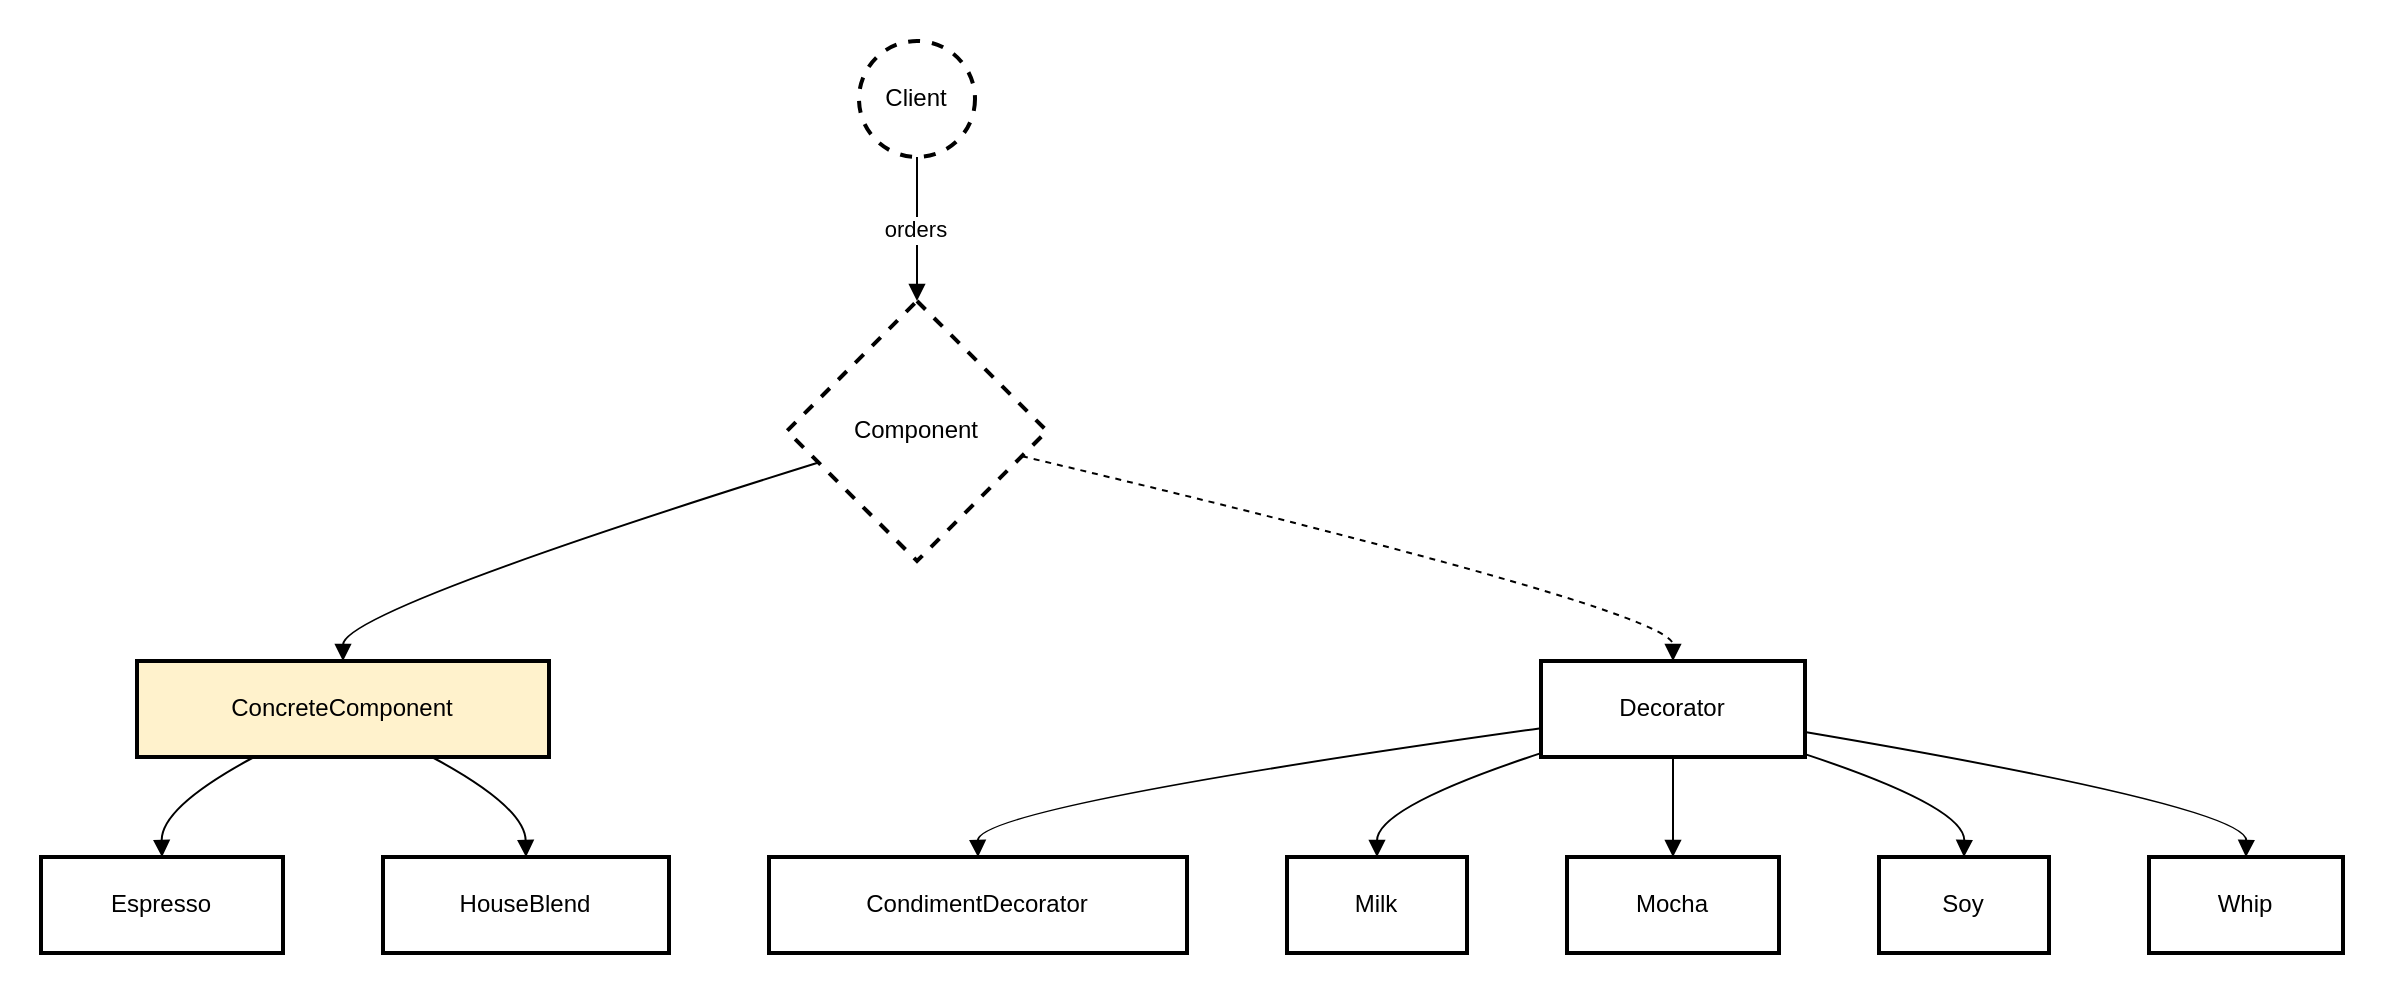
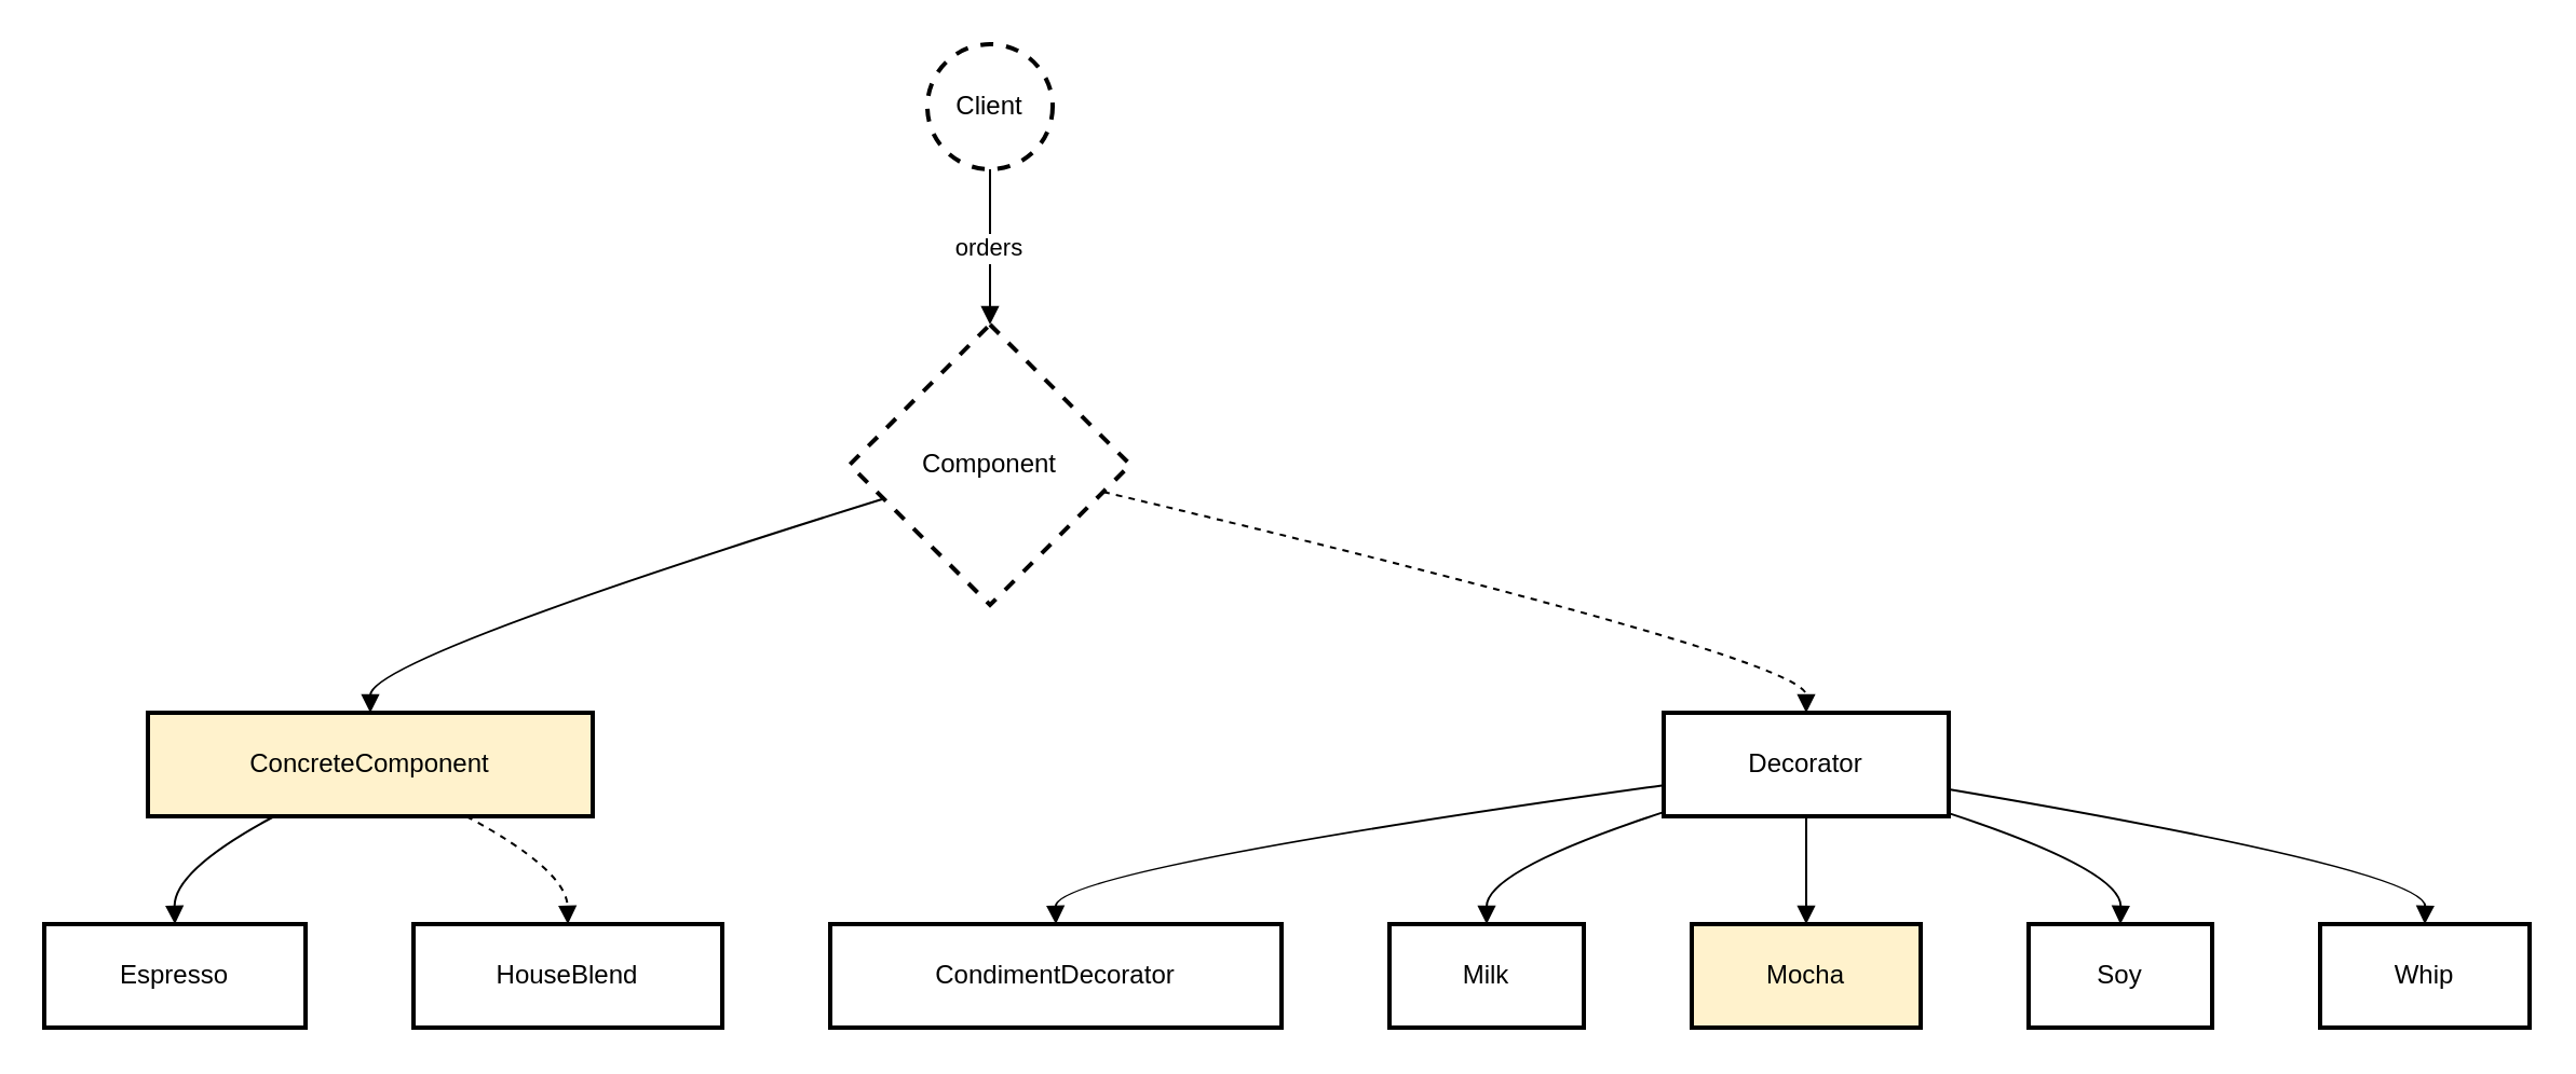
  <mxCell id="0" />
  <mxCell id="1" parent="0" />
  <mxCell id="2" value="Client" style="ellipse;aspect=fixed;strokeWidth=2;whiteSpace=wrap;dashed=1;" vertex="1" parent="1"><mxGeometry x="429" y="20" width="58" height="58" as="geometry" /></mxCell>
  <mxCell id="3" value="Component" style="rhombus;strokeWidth=2;whiteSpace=wrap;dashed=1;" vertex="1" parent="1"><mxGeometry x="393" y="150" width="130" height="130" as="geometry" /></mxCell>
  <mxCell id="4" value="ConcreteComponent" style="whiteSpace=wrap;strokeWidth=2;fillColor=#fff2cc;" vertex="1" parent="1"><mxGeometry x="68" y="330" width="206" height="48" as="geometry" /></mxCell>
  <mxCell id="5" value="Decorator" style="whiteSpace=wrap;strokeWidth=2;" vertex="1" parent="1"><mxGeometry x="770" y="330" width="132" height="48" as="geometry" /></mxCell>
  <mxCell id="6" value="CondimentDecorator" style="whiteSpace=wrap;strokeWidth=2;" vertex="1" parent="1"><mxGeometry x="384" y="428" width="209" height="48" as="geometry" /></mxCell>
  <mxCell id="7" value="Milk" style="whiteSpace=wrap;strokeWidth=2;" vertex="1" parent="1"><mxGeometry x="643" y="428" width="90" height="48" as="geometry" /></mxCell>
- <mxCell id="8" value="Mocha" style="whiteSpace=wrap;strokeWidth=2;" vertex="1" parent="1"><mxGeometry x="783" y="428" width="106" height="48" as="geometry" /></mxCell>
+ <mxCell id="8" value="Mocha" style="whiteSpace=wrap;strokeWidth=2;fillColor=#fff2cc;" vertex="1" parent="1"><mxGeometry x="783" y="428" width="106" height="48" as="geometry" /></mxCell>
  <mxCell id="9" value="Soy" style="whiteSpace=wrap;strokeWidth=2;" vertex="1" parent="1"><mxGeometry x="939" y="428" width="85" height="48" as="geometry" /></mxCell>
  <mxCell id="10" value="Whip" style="whiteSpace=wrap;strokeWidth=2;" vertex="1" parent="1"><mxGeometry x="1074" y="428" width="97" height="48" as="geometry" /></mxCell>
  <mxCell id="11" value="Espresso" style="whiteSpace=wrap;strokeWidth=2;" vertex="1" parent="1"><mxGeometry x="20" y="428" width="121" height="48" as="geometry" /></mxCell>
  <mxCell id="12" value="HouseBlend" style="whiteSpace=wrap;strokeWidth=2;" vertex="1" parent="1"><mxGeometry x="191" y="428" width="143" height="48" as="geometry" /></mxCell>
  <mxCell id="13" value="orders" style="curved=1;startArrow=none;endArrow=block;exitX=0.5;exitY=1;entryX=0.5;entryY=0;" edge="1" parent="1" source="2" target="3"><mxGeometry relative="1" as="geometry"><Array as="points" /></mxGeometry></mxCell>
  <mxCell id="14" value="" style="curved=1;startArrow=none;endArrow=block;exitX=0;exitY=0.66;entryX=0.5;entryY=0;" edge="1" parent="1" source="3" target="4"><mxGeometry relative="1" as="geometry"><Array as="points"><mxPoint x="171" y="305" /></Array></mxGeometry></mxCell>
  <mxCell id="15" value="" style="curved=1;startArrow=none;endArrow=block;exitX=1;exitY=0.62;entryX=0.5;entryY=0;dashed=1;" edge="1" parent="1" source="3" target="5"><mxGeometry relative="1" as="geometry"><Array as="points"><mxPoint x="836" y="305" /></Array></mxGeometry></mxCell>
  <mxCell id="16" value="" style="curved=1;startArrow=none;endArrow=block;exitX=0;exitY=0.7;entryX=0.5;entryY=0.01;" edge="1" parent="1" source="5" target="6"><mxGeometry relative="1" as="geometry"><Array as="points"><mxPoint x="488" y="403" /></Array></mxGeometry></mxCell>
  <mxCell id="17" value="" style="curved=1;startArrow=none;endArrow=block;exitX=0;exitY=0.96;entryX=0.5;entryY=0.01;" edge="1" parent="1" source="5" target="7"><mxGeometry relative="1" as="geometry"><Array as="points"><mxPoint x="688" y="403" /></Array></mxGeometry></mxCell>
  <mxCell id="18" value="" style="curved=1;startArrow=none;endArrow=block;exitX=0.5;exitY=1.01;entryX=0.5;entryY=0.01;" edge="1" parent="1" source="5" target="8"><mxGeometry relative="1" as="geometry"><Array as="points" /></mxGeometry></mxCell>
  <mxCell id="19" value="" style="curved=1;startArrow=none;endArrow=block;exitX=1;exitY=0.97;entryX=0.5;entryY=0.01;" edge="1" parent="1" source="5" target="9"><mxGeometry relative="1" as="geometry"><Array as="points"><mxPoint x="982" y="403" /></Array></mxGeometry></mxCell>
  <mxCell id="20" value="" style="curved=1;startArrow=none;endArrow=block;exitX=1;exitY=0.74;entryX=0.5;entryY=0.01;" edge="1" parent="1" source="5" target="10"><mxGeometry relative="1" as="geometry"><Array as="points"><mxPoint x="1123" y="403" /></Array></mxGeometry></mxCell>
  <mxCell id="21" value="" style="curved=1;startArrow=none;endArrow=block;exitX=0.28;exitY=1.01;entryX=0.5;entryY=0.01;" edge="1" parent="1" source="4" target="11"><mxGeometry relative="1" as="geometry"><Array as="points"><mxPoint x="80" y="403" /></Array></mxGeometry></mxCell>
- <mxCell id="22" value="" style="curved=1;startArrow=none;endArrow=block;exitX=0.72;exitY=1.01;entryX=0.5;entryY=0.01;" edge="1" parent="1" source="4" target="12"><mxGeometry relative="1" as="geometry"><Array as="points"><mxPoint x="262" y="403" /></Array></mxGeometry></mxCell>
+ <mxCell id="22" value="" style="curved=1;startArrow=none;endArrow=block;exitX=0.72;exitY=1.01;entryX=0.5;entryY=0.01;dashed=1;" edge="1" parent="1" source="4" target="12"><mxGeometry relative="1" as="geometry"><Array as="points"><mxPoint x="262" y="403" /></Array></mxGeometry></mxCell>
